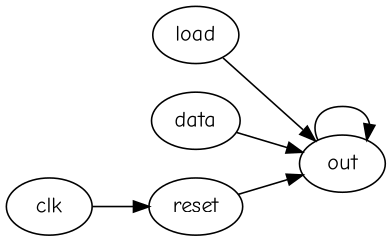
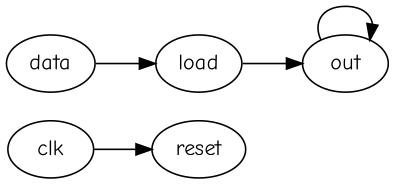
  digraph {
    fontname="Comic Neue"
    rankdir=LR
    node [fontname="Comic Neue"]
    edge [fontname="Comic Neue" weight=1.0]
    reset
    out
    load
    clk
    data
-   reset -> out [weight=3.0]
    out -> out
    load -> out [weight=2.0]
    clk -> reset
-   data -> out
+   data -> load
  }
